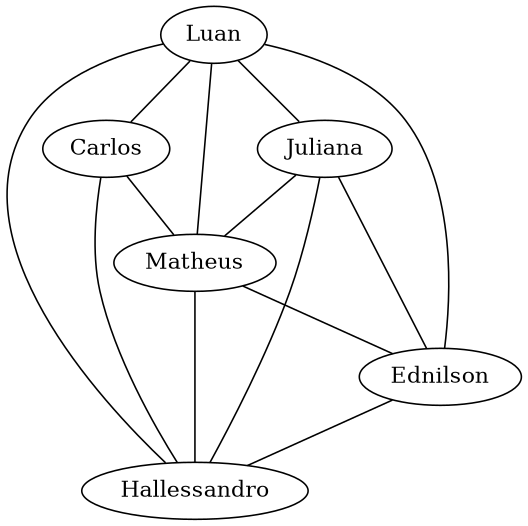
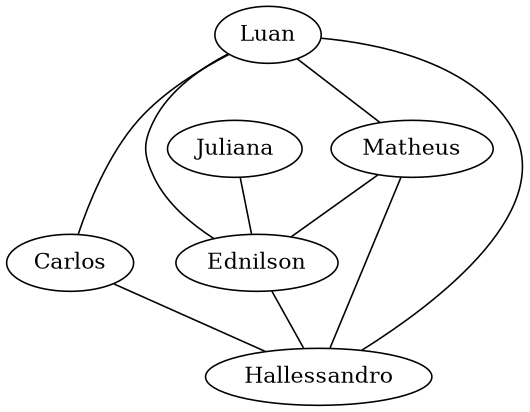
  graph {
    n1 [label=Luan]
    n2 [label=Juliana]
    n3 [label=Carlos]
    n4 [label=Matheus]
    n5 [label=Ednilson]
    n6 [label=Hallessandro]
-   n1 -- n2
    n1 -- n3
    n1 -- n4
    n1 -- n5
    n1 -- n6
-   n2 -- n4
    n2 -- n5
-   n2 -- n6
-   n3 -- n4
    n3 -- n6
    n4 -- n5
    n4 -- n6
    n5 -- n6
  }
